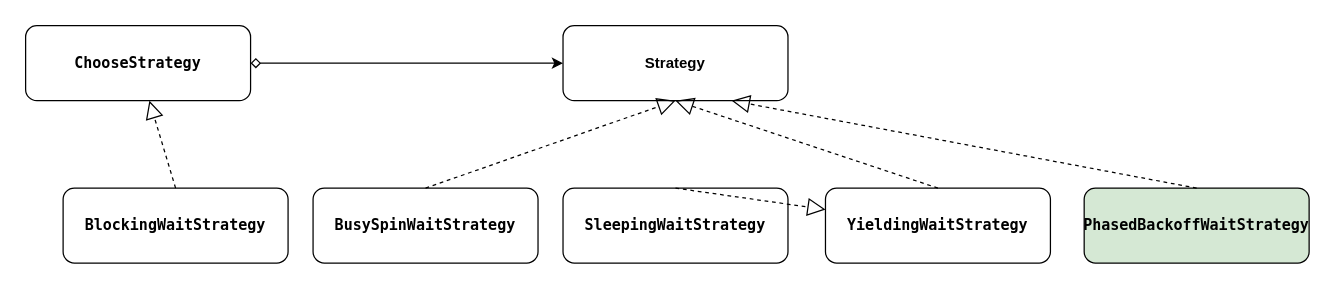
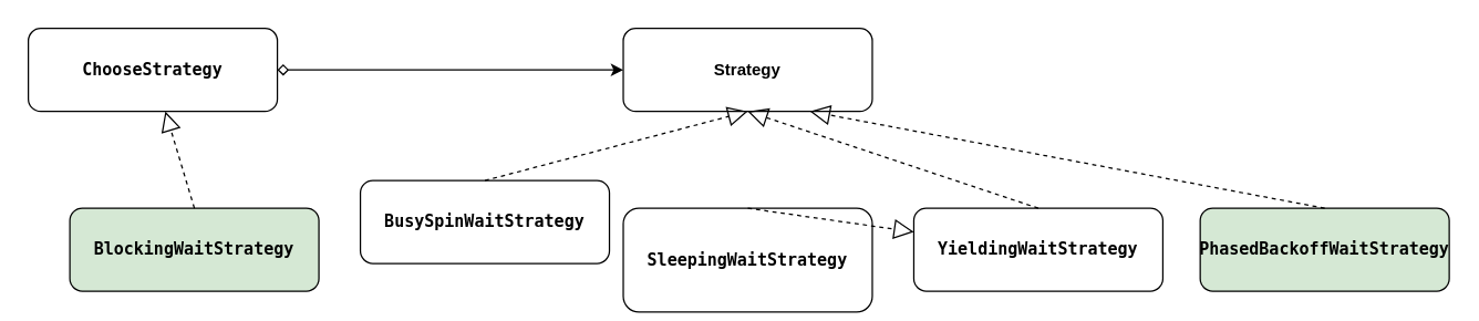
  <mxCell id="0" />
  <mxCell id="1" parent="0" />
  <mxCell id="2" style="edgeStyle=orthogonalEdgeStyle;rounded=0;orthogonalLoop=1;jettySize=auto;html=1;exitX=1;exitY=0.5;exitDx=0;exitDy=0;entryX=0;entryY=0.5;entryDx=0;entryDy=0;startArrow=diamond;startFill=0;fontStyle=1" edge="1" parent="1" source="3" target="7"><mxGeometry relative="1" as="geometry" /></mxCell>
  <mxCell id="3" value="&lt;pre&gt;ChooseStrategy&lt;/pre&gt;" style="rounded=1;whiteSpace=wrap;html=1;fontStyle=1" vertex="1" parent="1"><mxGeometry x="20" y="20" width="180" height="60" as="geometry" /></mxCell>
- <mxCell id="4" value="&lt;pre&gt;SleepingWaitStrategy&lt;/pre&gt;" style="rounded=1;whiteSpace=wrap;html=1;fontStyle=1" vertex="1" parent="1"><mxGeometry x="450" y="150" width="180" height="60" as="geometry" /></mxCell>
+ <mxCell id="4" value="&lt;pre&gt;SleepingWaitStrategy&lt;/pre&gt;" style="rounded=1;whiteSpace=wrap;html=1;fontStyle=1" vertex="1" parent="1"><mxGeometry x="450" y="150" width="180" height="75" as="geometry" /></mxCell>
  <mxCell id="5" value="&lt;pre&gt;YieldingWaitStrategy&lt;/pre&gt;" style="rounded=1;whiteSpace=wrap;html=1;fontStyle=1" vertex="1" parent="1"><mxGeometry x="660" y="150" width="180" height="60" as="geometry" /></mxCell>
- <mxCell id="6" value="&lt;pre&gt;BusySpinWaitStrategy&lt;/pre&gt;" style="rounded=1;whiteSpace=wrap;html=1;fontStyle=1" vertex="1" parent="1"><mxGeometry x="250" y="150" width="180" height="60" as="geometry" /></mxCell>
+ <mxCell id="6" value="&lt;pre&gt;BusySpinWaitStrategy&lt;/pre&gt;" style="rounded=1;whiteSpace=wrap;html=1;fontStyle=1" vertex="1" parent="1"><mxGeometry x="260" y="130" width="180" height="60" as="geometry" /></mxCell>
  <mxCell id="7" value="Strategy" style="rounded=1;whiteSpace=wrap;html=1;fontStyle=1" vertex="1" parent="1"><mxGeometry x="450" y="20" width="180" height="60" as="geometry" /></mxCell>
- <mxCell id="8" value="&lt;pre&gt;BlockingWaitStrategy&lt;/pre&gt;" style="rounded=1;whiteSpace=wrap;html=1;fontStyle=1" vertex="1" parent="1"><mxGeometry x="50" y="150" width="180" height="60" as="geometry" /></mxCell>
+ <mxCell id="8" value="&lt;pre&gt;BlockingWaitStrategy&lt;/pre&gt;" style="rounded=1;whiteSpace=wrap;html=1;fontStyle=1;fillColor=#d5e8d4;" vertex="1" parent="1"><mxGeometry x="50" y="150" width="180" height="60" as="geometry" /></mxCell>
  <mxCell id="9" value="&lt;pre&gt;PhasedBackoffWaitStrategy&lt;/pre&gt;" style="rounded=1;whiteSpace=wrap;html=1;fontStyle=1;fillColor=#d5e8d4;" vertex="1" parent="1"><mxGeometry x="867" y="150" width="180" height="60" as="geometry" /></mxCell>
  <mxCell id="10" value="" style="endArrow=block;dashed=1;endFill=0;endSize=12;html=1;exitX=0.5;exitY=0;exitDx=0;exitDy=0;fontStyle=1;" edge="1" parent="1" source="8" target="3"><mxGeometry width="160" relative="1" as="geometry"><mxPoint x="250" y="310" as="sourcePoint" /><mxPoint x="410" y="310" as="targetPoint" /></mxGeometry></mxCell>
  <mxCell id="11" value="" style="endArrow=block;dashed=1;endFill=0;endSize=12;html=1;exitX=0.5;exitY=0;exitDx=0;exitDy=0;fontStyle=1;" edge="1" parent="1" source="4" target="5"><mxGeometry width="160" relative="1" as="geometry"><mxPoint x="120" y="470" as="sourcePoint" /><mxPoint x="530" y="80" as="targetPoint" /></mxGeometry></mxCell>
  <mxCell id="12" value="" style="endArrow=block;dashed=1;endFill=0;endSize=12;html=1;entryX=0.5;entryY=1;entryDx=0;entryDy=0;exitX=0.5;exitY=0;exitDx=0;exitDy=0;fontStyle=1" edge="1" parent="1" source="6" target="7"><mxGeometry width="160" relative="1" as="geometry"><mxPoint x="160" y="170" as="sourcePoint" /><mxPoint x="546" y="100" as="targetPoint" /></mxGeometry></mxCell>
  <mxCell id="13" value="" style="endArrow=block;dashed=1;endFill=0;endSize=12;html=1;entryX=0.5;entryY=1;entryDx=0;entryDy=0;exitX=0.5;exitY=0;exitDx=0;exitDy=0;fontStyle=1" edge="1" parent="1" source="5" target="7"><mxGeometry width="160" relative="1" as="geometry"><mxPoint x="170" y="180" as="sourcePoint" /><mxPoint x="556" y="110" as="targetPoint" /></mxGeometry></mxCell>
  <mxCell id="14" value="" style="endArrow=block;dashed=1;endFill=0;endSize=12;html=1;entryX=0.75;entryY=1;entryDx=0;entryDy=0;exitX=0.5;exitY=0;exitDx=0;exitDy=0;fontStyle=1" edge="1" parent="1" source="9" target="7"><mxGeometry width="160" relative="1" as="geometry"><mxPoint x="180" y="190" as="sourcePoint" /><mxPoint x="566" y="120" as="targetPoint" /></mxGeometry></mxCell>
